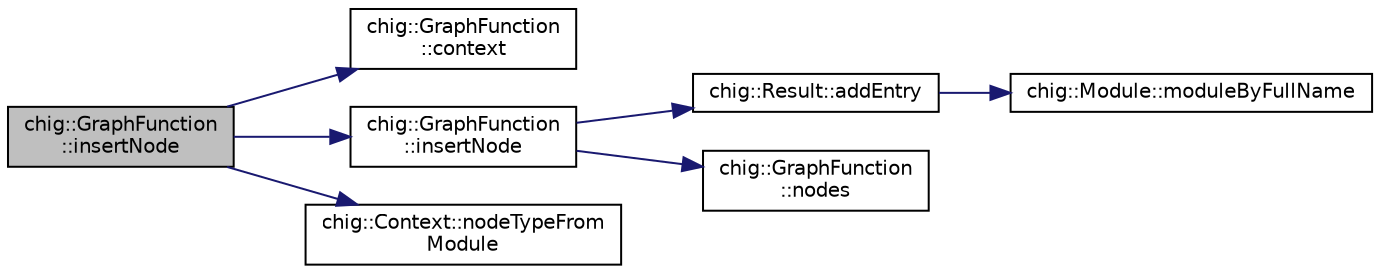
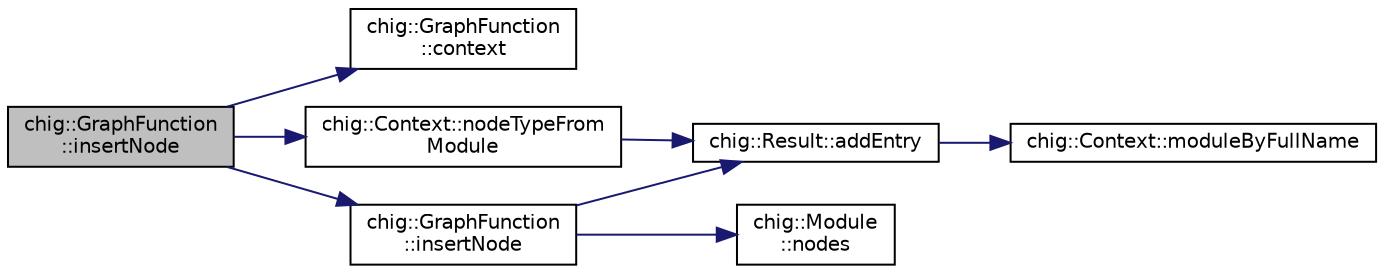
  digraph {
    rankdir=LR
    node [color=black fillcolor=white fontname=Helvetica fontsize=10 shape=record style=filled]
    edge [color=midnightblue fontname=Helvetica fontsize=10 labelfontname=Helvetica labelfontsize=10 style=solid]
    n1 [fillcolor=grey75 fontcolor=black height=0.2 label="chig::GraphFunction\l::insertNode" width=0.4]
    n2 [height=0.2 label="chig::GraphFunction\l::context" width=0.4]
    n3 [height=0.2 label="chig::GraphFunction\l::insertNode" width=0.4]
    n4 [height=0.2 label="chig::Context::nodeTypeFrom\lModule" width=0.4]
    n5 [height=0.2 label="chig::Result::addEntry" width=0.4]
-   n6 [height=0.2 label="chig::GraphFunction\l::nodes" width=0.4]
-   n7 [height=0.2 label="chig::Module::moduleByFullName" width=0.4]
+   n6 [height=0.2 label="chig::Module\l::nodes" width=0.4]
+   n7 [height=0.2 label="chig::Context::moduleByFullName" width=0.4]
    n1 -> n2
    n1 -> n3
    n1 -> n4
    n3 -> n5
    n3 -> n6
+   n4 -> n5
    n5 -> n7
  }
